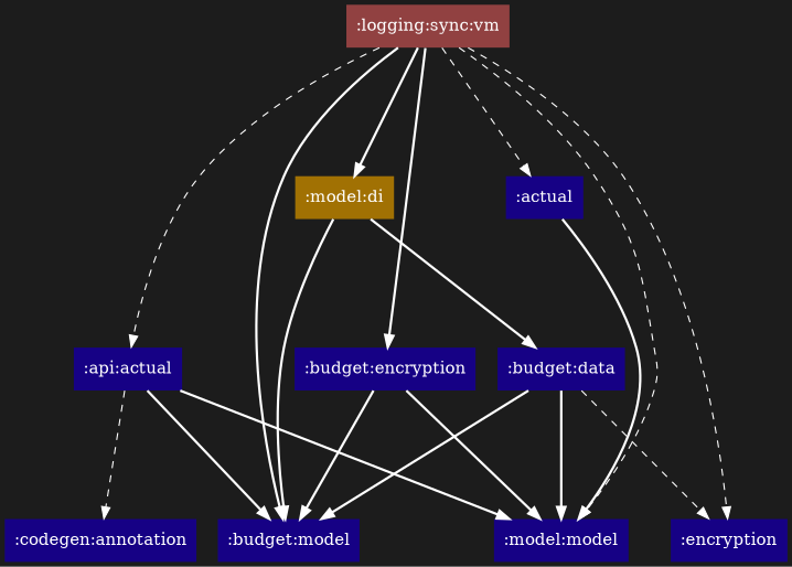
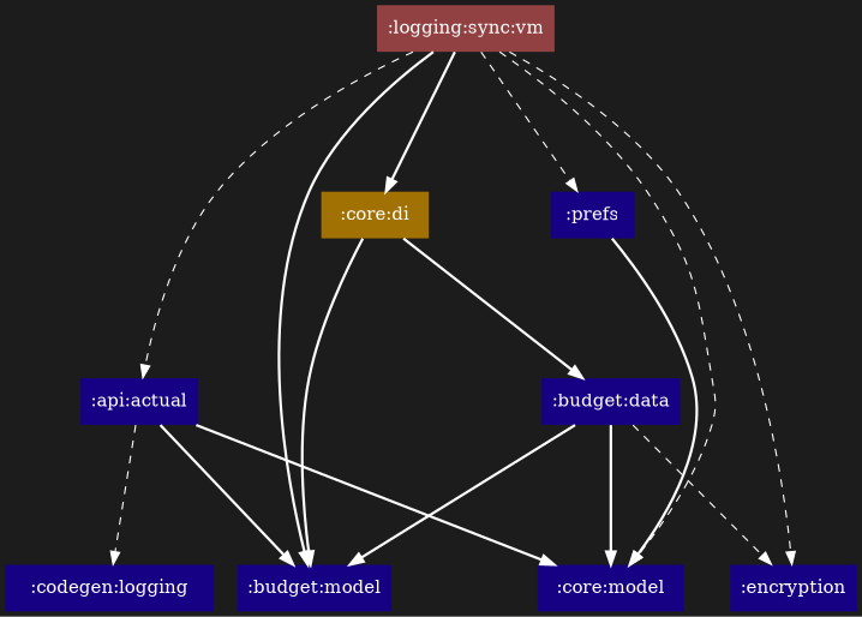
  digraph {
    bgcolor="#1c1c1c"
    rankdir=TB
    ranksep=1.5
    node [color=transparent fillcolor="#160185" fontcolor=white shape=box style=filled]
    edge [arrowhead=normal color=white style=bold]
    ":api:actual"
    ":budget:model"
-   ":codegen:annotation"
-   ":core:model" [label=":model:model"]
+   ":codegen:annotation" [label=":codegen:logging"]
+   ":core:model"
    ":budget:data"
    n6 [label=":encryption"]
-   ":budget:encryption"
    n8 [fillcolor="#914141" label=":logging:sync:vm"]
-   ":core:di" [fillcolor="#a17103" label=":model:di"]
-   ":prefs" [label=":actual"]
+   ":core:di" [fillcolor="#a17103"]
+   ":prefs"
    ":api:actual" -> ":budget:model"
    ":api:actual" -> ":codegen:annotation" [style=dashed]
    ":api:actual" -> ":core:model"
    ":budget:data" -> ":budget:model"
    ":budget:data" -> ":core:model"
    ":budget:data" -> n6 [style=dashed]
-   ":budget:encryption" -> ":budget:model"
-   ":budget:encryption" -> ":core:model"
    n8 -> ":api:actual" [style=dashed]
    n8 -> ":budget:model"
    n8 -> ":core:model" [style=dashed]
    n8 -> n6 [style=dashed]
-   n8 -> ":budget:encryption"
    n8 -> ":core:di"
    n8 -> ":prefs" [style=dashed]
    ":core:di" -> ":budget:model"
    ":core:di" -> ":budget:data"
    ":prefs" -> ":core:model"
  }
